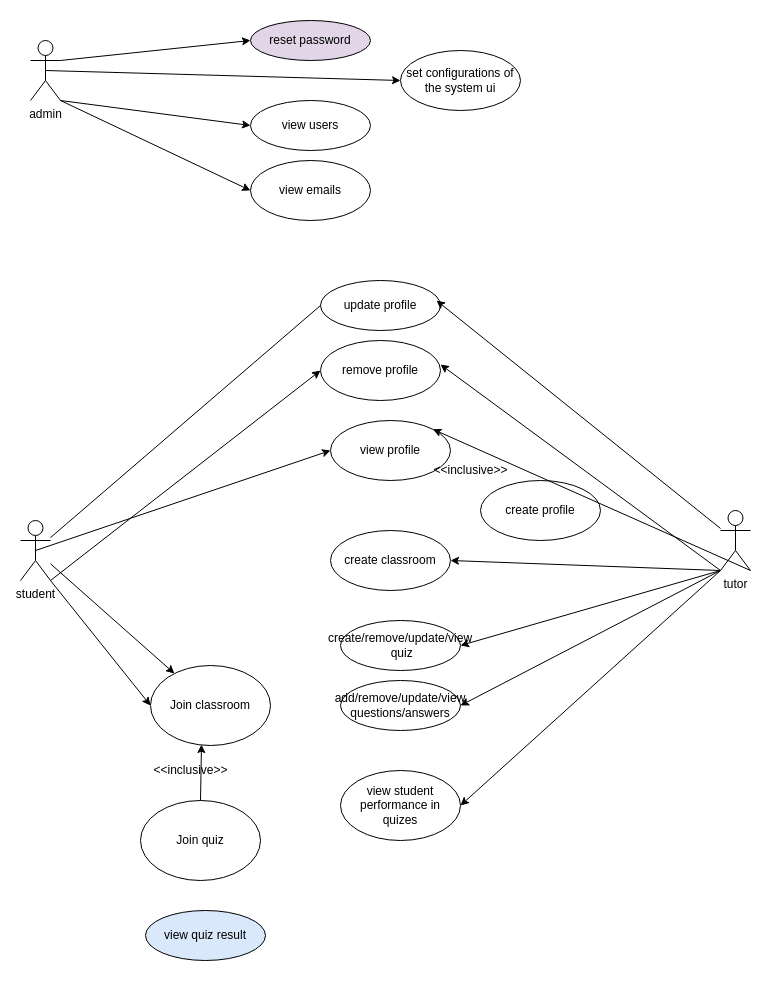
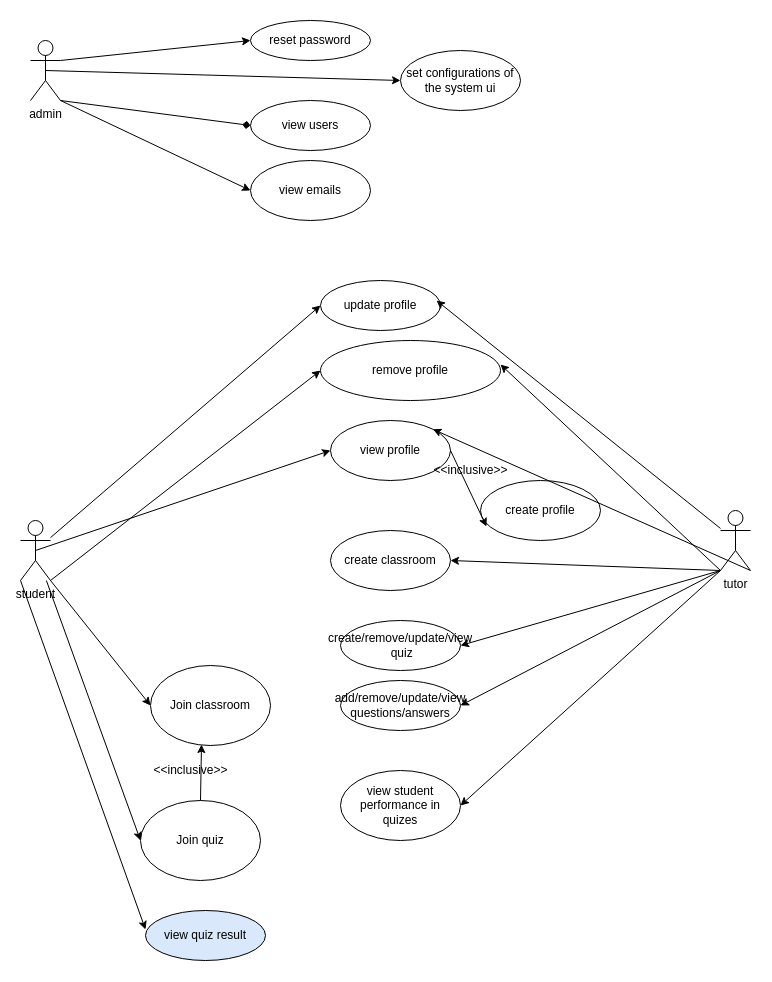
  <mxCell id="0" />
  <mxCell id="1" parent="0" />
  <mxCell id="2" value="student" style="shape=umlActor;verticalLabelPosition=bottom;verticalAlign=top;html=1;outlineConnect=0;" parent="1" vertex="1"><mxGeometry x="20" y="520" width="30" height="60" as="geometry" /></mxCell>
  <mxCell id="3" value="tutor&lt;br&gt;" style="shape=umlActor;verticalLabelPosition=bottom;verticalAlign=top;html=1;outlineConnect=0;" parent="1" vertex="1"><mxGeometry x="720" y="510" width="30" height="60" as="geometry" /></mxCell>
  <mxCell id="4" value="admin" style="shape=umlActor;verticalLabelPosition=bottom;verticalAlign=top;html=1;outlineConnect=0;" parent="1" vertex="1"><mxGeometry x="30" y="40" width="30" height="60" as="geometry" /></mxCell>
- <mxCell id="5" value="reset password" style="ellipse;whiteSpace=wrap;html=1;fillColor=#e1d5e7;" vertex="1" parent="1"><mxGeometry x="250" y="20" width="120" height="40" as="geometry" /></mxCell>
+ <mxCell id="5" value="reset password" style="ellipse;whiteSpace=wrap;html=1;" vertex="1" parent="1"><mxGeometry x="250" y="20" width="120" height="40" as="geometry" /></mxCell>
  <mxCell id="6" value="view users" style="ellipse;whiteSpace=wrap;html=1;" vertex="1" parent="1"><mxGeometry x="250" y="100" width="120" height="50" as="geometry" /></mxCell>
  <mxCell id="7" value="create profile" style="ellipse;whiteSpace=wrap;html=1;" vertex="1" parent="1"><mxGeometry x="480" y="480" width="120" height="60" as="geometry" /></mxCell>
  <mxCell id="8" value="set configurations of the system ui" style="ellipse;whiteSpace=wrap;html=1;" vertex="1" parent="1"><mxGeometry x="400" y="50" width="120" height="60" as="geometry" /></mxCell>
  <mxCell id="9" value="update profile" style="ellipse;whiteSpace=wrap;html=1;" vertex="1" parent="1"><mxGeometry x="320" y="280" width="120" height="50" as="geometry" /></mxCell>
- <mxCell id="10" value="remove profile" style="ellipse;whiteSpace=wrap;html=1;" vertex="1" parent="1"><mxGeometry x="320" y="340" width="120" height="60" as="geometry" /></mxCell>
+ <mxCell id="10" value="remove profile" style="ellipse;whiteSpace=wrap;html=1;" vertex="1" parent="1"><mxGeometry x="320" y="340" width="180" height="60" as="geometry" /></mxCell>
  <mxCell id="11" value="view profile" style="ellipse;whiteSpace=wrap;html=1;" vertex="1" parent="1"><mxGeometry x="330" y="420" width="120" height="60" as="geometry" /></mxCell>
  <mxCell id="12" value="create classroom" style="ellipse;whiteSpace=wrap;html=1;" vertex="1" parent="1"><mxGeometry x="330" y="530" width="120" height="60" as="geometry" /></mxCell>
  <mxCell id="13" value="create/remove/update/view&lt;br&gt;&amp;nbsp;quiz" style="ellipse;whiteSpace=wrap;html=1;" vertex="1" parent="1"><mxGeometry x="340" y="620" width="120" height="50" as="geometry" /></mxCell>
  <mxCell id="14" value="add/remove/update/view&lt;br&gt;questions/answers" style="ellipse;whiteSpace=wrap;html=1;" vertex="1" parent="1"><mxGeometry x="340" y="680" width="120" height="50" as="geometry" /></mxCell>
  <mxCell id="15" value="view student performance in quizes" style="ellipse;whiteSpace=wrap;html=1;" vertex="1" parent="1"><mxGeometry x="340" y="770" width="120" height="70" as="geometry" /></mxCell>
- <mxCell id="16" value="" style="endArrow=none;html=1;entryX=0;entryY=0.5;entryDx=0;entryDy=0;" edge="1" parent="1" source="2" target="9"><mxGeometry width="50" height="50" relative="1" as="geometry"><mxPoint x="170" y="290" as="sourcePoint" /><mxPoint x="220" y="240" as="targetPoint" /></mxGeometry></mxCell>
+ <mxCell id="16" value="" style="endArrow=classic;html=1;entryX=0;entryY=0.5;entryDx=0;entryDy=0;" edge="1" parent="1" source="2" target="9"><mxGeometry width="50" height="50" relative="1" as="geometry"><mxPoint x="170" y="290" as="sourcePoint" /><mxPoint x="220" y="240" as="targetPoint" /></mxGeometry></mxCell>
  <mxCell id="17" value="" style="endArrow=classic;html=1;entryX=0;entryY=0.5;entryDx=0;entryDy=0;exitX=1;exitY=1;exitDx=0;exitDy=0;exitPerimeter=0;" edge="1" parent="1" source="2" target="10"><mxGeometry width="50" height="50" relative="1" as="geometry"><mxPoint x="110" y="420" as="sourcePoint" /><mxPoint x="160" y="370" as="targetPoint" /></mxGeometry></mxCell>
  <mxCell id="18" value="" style="endArrow=classic;html=1;entryX=0;entryY=0.5;entryDx=0;entryDy=0;exitX=0.5;exitY=0.5;exitDx=0;exitDy=0;exitPerimeter=0;" edge="1" parent="1" source="2" target="11"><mxGeometry width="50" height="50" relative="1" as="geometry"><mxPoint x="80" y="270" as="sourcePoint" /><mxPoint x="200" y="410" as="targetPoint" /></mxGeometry></mxCell>
  <mxCell id="19" value="" style="endArrow=classic;html=1;" edge="1" parent="1" source="3"><mxGeometry width="50" height="50" relative="1" as="geometry"><mxPoint x="130" y="560" as="sourcePoint" /><mxPoint x="436" y="300" as="targetPoint" /></mxGeometry></mxCell>
  <mxCell id="20" value="" style="endArrow=classic;html=1;entryX=1;entryY=0.4;entryDx=0;entryDy=0;entryPerimeter=0;exitX=0;exitY=1;exitDx=0;exitDy=0;exitPerimeter=0;" edge="1" parent="1" source="3" target="10"><mxGeometry width="50" height="50" relative="1" as="geometry"><mxPoint x="610" y="480" as="sourcePoint" /><mxPoint x="660" y="430" as="targetPoint" /></mxGeometry></mxCell>
  <mxCell id="21" value="" style="endArrow=classic;html=1;entryX=1;entryY=0;entryDx=0;entryDy=0;exitX=1;exitY=1;exitDx=0;exitDy=0;exitPerimeter=0;" edge="1" parent="1" source="3" target="11"><mxGeometry width="50" height="50" relative="1" as="geometry"><mxPoint x="160" y="520" as="sourcePoint" /><mxPoint x="210" y="470" as="targetPoint" /></mxGeometry></mxCell>
+ <mxCell id="22" value="" style="endArrow=classic;html=1;entryX=0.05;entryY=0.767;entryDx=0;entryDy=0;entryPerimeter=0;exitX=1;exitY=0.5;exitDx=0;exitDy=0;" edge="1" parent="1" source="11" target="7"><mxGeometry width="50" height="50" relative="1" as="geometry"><mxPoint x="440" y="470" as="sourcePoint" /><mxPoint x="510" y="460" as="targetPoint" /></mxGeometry></mxCell>
  <mxCell id="23" value="&amp;lt;&amp;lt;inclusive&amp;gt;&amp;gt;" style="text;html=1;align=center;verticalAlign=middle;resizable=0;points=[];autosize=1;" vertex="1" parent="1"><mxGeometry x="425" y="460" width="90" height="20" as="geometry" /></mxCell>
  <mxCell id="24" value="Join classroom" style="ellipse;whiteSpace=wrap;html=1;" vertex="1" parent="1"><mxGeometry x="150" y="665" width="120" height="80" as="geometry" /></mxCell>
  <mxCell id="25" value="Join quiz" style="ellipse;whiteSpace=wrap;html=1;" vertex="1" parent="1"><mxGeometry x="140" y="800" width="120" height="80" as="geometry" /></mxCell>
  <mxCell id="26" value="view quiz result" style="ellipse;whiteSpace=wrap;html=1;fillColor=#dae8fc;" vertex="1" parent="1"><mxGeometry x="145" y="910" width="120" height="50" as="geometry" /></mxCell>
  <mxCell id="27" value="" style="endArrow=classic;html=1;entryX=0.425;entryY=0.988;entryDx=0;entryDy=0;entryPerimeter=0;exitX=0.5;exitY=0;exitDx=0;exitDy=0;" edge="1" parent="1" source="25" target="24"><mxGeometry width="50" height="50" relative="1" as="geometry"><mxPoint x="50" y="860" as="sourcePoint" /><mxPoint x="100" y="810" as="targetPoint" /></mxGeometry></mxCell>
  <mxCell id="28" value="&amp;lt;&amp;lt;inclusive&amp;gt;&amp;gt;" style="text;html=1;align=center;verticalAlign=middle;resizable=0;points=[];autosize=1;" vertex="1" parent="1"><mxGeometry x="145" y="760" width="90" height="20" as="geometry" /></mxCell>
  <mxCell id="29" value="" style="endArrow=classic;html=1;entryX=0;entryY=0.5;entryDx=0;entryDy=0;" edge="1" parent="1" target="24"><mxGeometry width="50" height="50" relative="1" as="geometry"><mxPoint x="50" y="580" as="sourcePoint" /><mxPoint x="90" y="730" as="targetPoint" /></mxGeometry></mxCell>
- <mxCell id="30" value="" style="endArrow=classic;html=1;" edge="1" parent="1" source="2" target="24"><mxGeometry width="50" height="50" relative="1" as="geometry"><mxPoint x="20" y="770" as="sourcePoint" /><mxPoint x="70" y="810" as="targetPoint" /></mxGeometry></mxCell>
+ <mxCell id="30" value="" style="endArrow=classic;html=1;entryX=0;entryY=0.5;entryDx=0;entryDy=0;" edge="1" parent="1" source="2" target="25"><mxGeometry width="50" height="50" relative="1" as="geometry"><mxPoint x="20" y="770" as="sourcePoint" /><mxPoint x="70" y="810" as="targetPoint" /></mxGeometry></mxCell>
+ <mxCell id="31" value="" style="endArrow=classic;html=1;entryX=0;entryY=0.38;entryDx=0;entryDy=0;entryPerimeter=0;exitX=0;exitY=1;exitDx=0;exitDy=0;exitPerimeter=0;" edge="1" parent="1" source="2" target="26"><mxGeometry width="50" height="50" relative="1" as="geometry"><mxPoint x="40" y="940" as="sourcePoint" /><mxPoint x="90" y="890" as="targetPoint" /></mxGeometry></mxCell>
  <mxCell id="32" value="" style="endArrow=classic;html=1;entryX=0;entryY=0.5;entryDx=0;entryDy=0;exitX=1;exitY=0.333;exitDx=0;exitDy=0;exitPerimeter=0;" edge="1" parent="1" source="4" target="5"><mxGeometry width="50" height="50" relative="1" as="geometry"><mxPoint x="10" y="260" as="sourcePoint" /><mxPoint x="60" y="210" as="targetPoint" /></mxGeometry></mxCell>
- <mxCell id="33" value="" style="endArrow=classic;html=1;entryX=0;entryY=0.5;entryDx=0;entryDy=0;exitX=1;exitY=1;exitDx=0;exitDy=0;exitPerimeter=0;" edge="1" parent="1" source="4" target="6"><mxGeometry width="50" height="50" relative="1" as="geometry"><mxPoint x="130" y="160" as="sourcePoint" /><mxPoint x="180" y="110" as="targetPoint" /></mxGeometry></mxCell>
+ <mxCell id="33" value="" style="endArrow=diamond;html=1;entryX=0;entryY=0.5;entryDx=0;entryDy=0;exitX=1;exitY=1;exitDx=0;exitDy=0;exitPerimeter=0;" edge="1" parent="1" source="4" target="6"><mxGeometry width="50" height="50" relative="1" as="geometry"><mxPoint x="130" y="160" as="sourcePoint" /><mxPoint x="180" y="110" as="targetPoint" /></mxGeometry></mxCell>
  <mxCell id="34" value="" style="endArrow=classic;html=1;entryX=0;entryY=0.5;entryDx=0;entryDy=0;exitX=0.5;exitY=0.5;exitDx=0;exitDy=0;exitPerimeter=0;" edge="1" parent="1" source="4" target="8"><mxGeometry width="50" height="50" relative="1" as="geometry"><mxPoint x="150" y="290" as="sourcePoint" /><mxPoint x="200" y="240" as="targetPoint" /></mxGeometry></mxCell>
  <mxCell id="35" value="view emails" style="ellipse;whiteSpace=wrap;html=1;" vertex="1" parent="1"><mxGeometry x="250" y="160" width="120" height="60" as="geometry" /></mxCell>
  <mxCell id="36" value="" style="endArrow=classic;html=1;entryX=0;entryY=0.5;entryDx=0;entryDy=0;" edge="1" parent="1" target="35"><mxGeometry width="50" height="50" relative="1" as="geometry"><mxPoint x="60" y="100" as="sourcePoint" /><mxPoint x="140" y="200" as="targetPoint" /></mxGeometry></mxCell>
  <mxCell id="37" value="" style="endArrow=classic;html=1;entryX=1;entryY=0.5;entryDx=0;entryDy=0;exitX=0;exitY=1;exitDx=0;exitDy=0;exitPerimeter=0;" edge="1" parent="1" source="3" target="12"><mxGeometry width="50" height="50" relative="1" as="geometry"><mxPoint x="590" y="680" as="sourcePoint" /><mxPoint x="640" y="630" as="targetPoint" /></mxGeometry></mxCell>
  <mxCell id="38" value="" style="endArrow=classic;html=1;entryX=1;entryY=0.5;entryDx=0;entryDy=0;" edge="1" parent="1" target="13"><mxGeometry width="50" height="50" relative="1" as="geometry"><mxPoint x="720" y="570" as="sourcePoint" /><mxPoint x="620" y="670" as="targetPoint" /></mxGeometry></mxCell>
  <mxCell id="39" value="" style="endArrow=classic;html=1;entryX=1;entryY=0.5;entryDx=0;entryDy=0;exitX=0;exitY=1;exitDx=0;exitDy=0;exitPerimeter=0;" edge="1" parent="1" source="3" target="14"><mxGeometry width="50" height="50" relative="1" as="geometry"><mxPoint x="580" y="720" as="sourcePoint" /><mxPoint x="630" y="670" as="targetPoint" /></mxGeometry></mxCell>
  <mxCell id="40" value="" style="endArrow=classic;html=1;entryX=1;entryY=0.5;entryDx=0;entryDy=0;" edge="1" parent="1" target="15"><mxGeometry width="50" height="50" relative="1" as="geometry"><mxPoint x="720" y="570" as="sourcePoint" /><mxPoint x="660" y="720" as="targetPoint" /></mxGeometry></mxCell>
